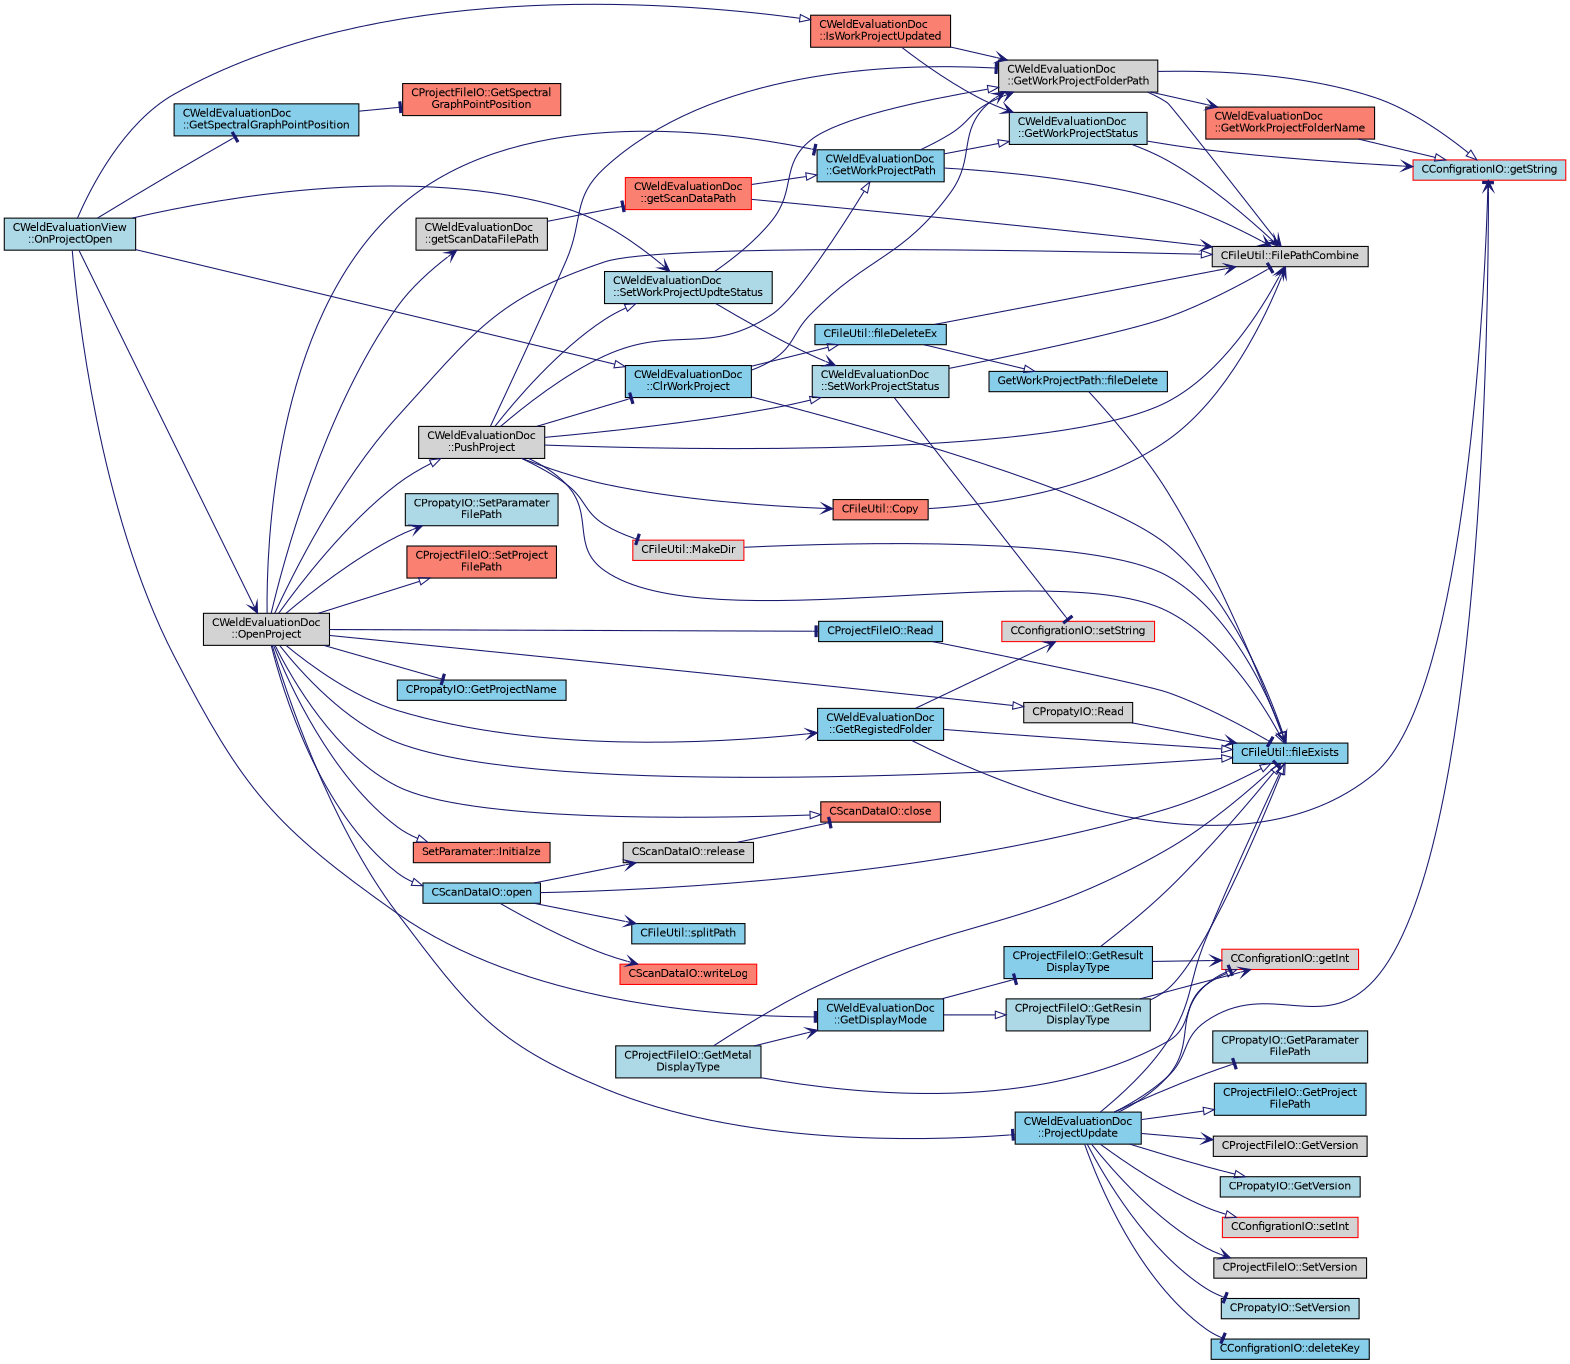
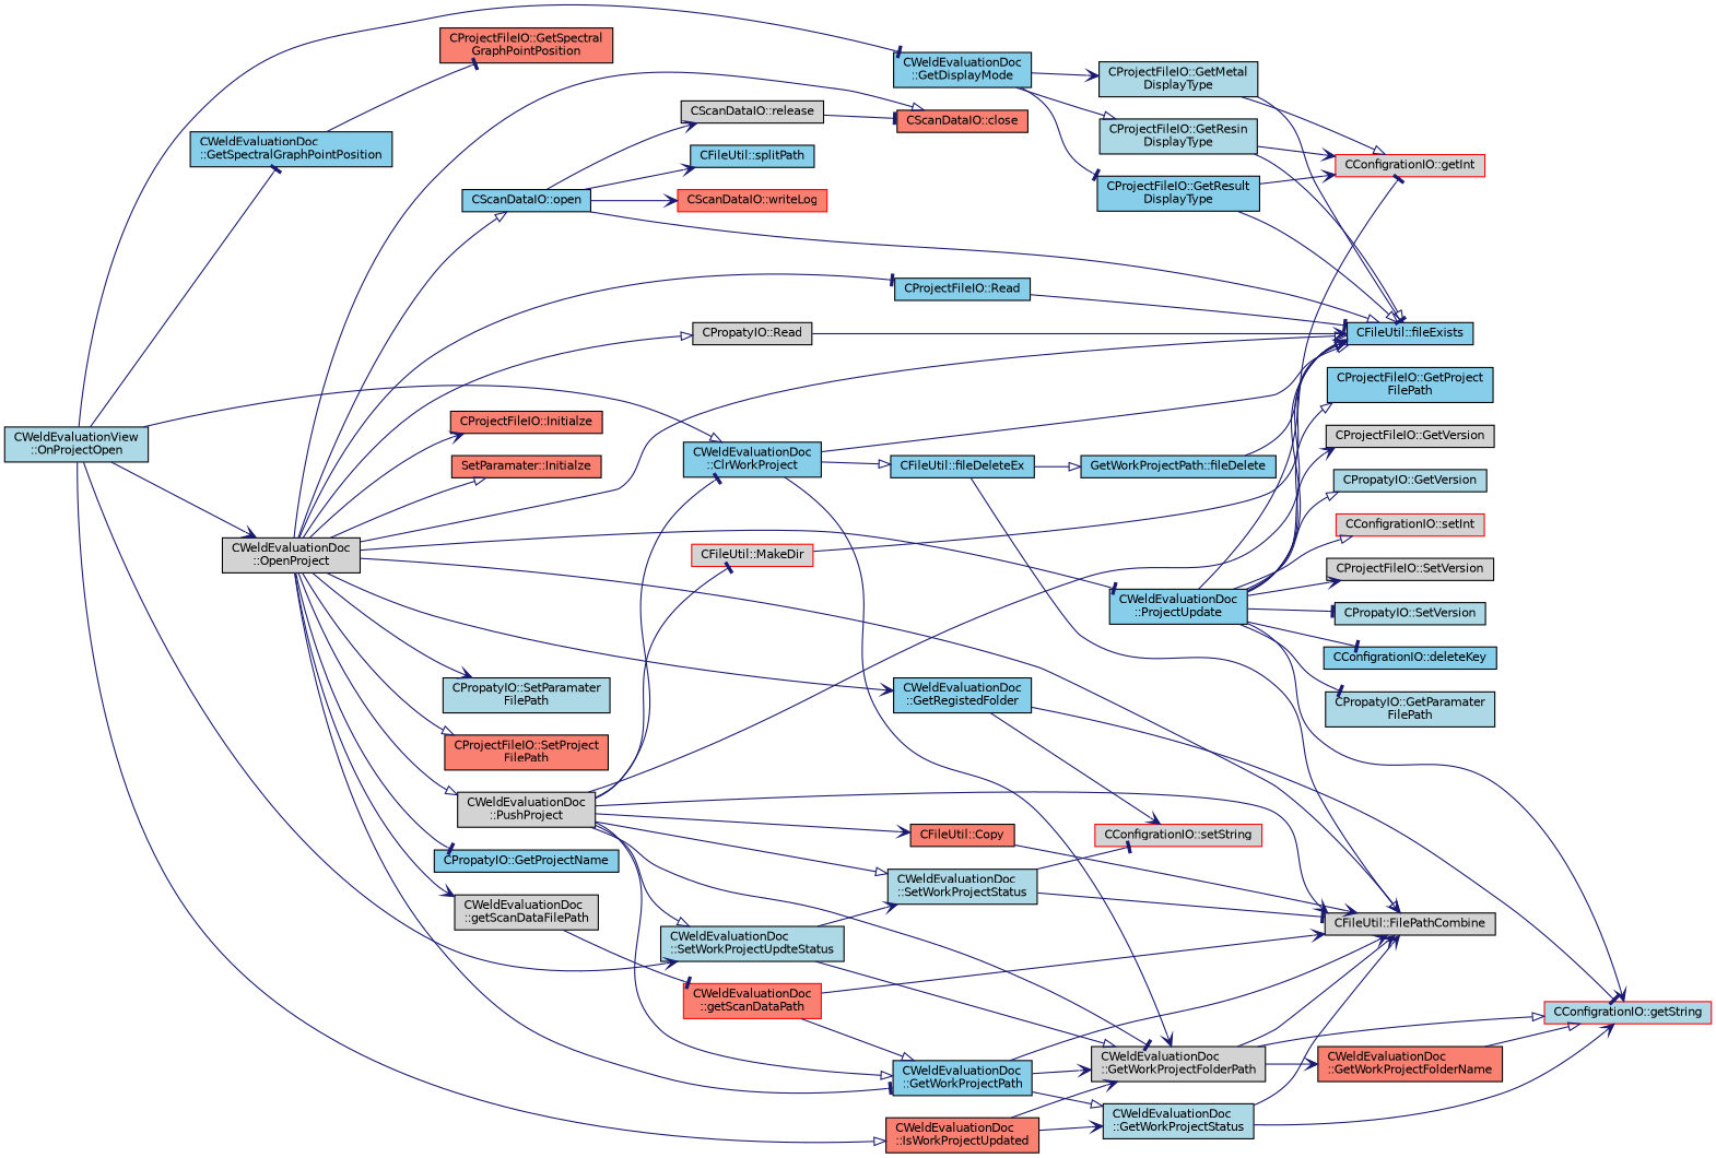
  digraph {
    rankdir=LR
    node [color=black fillcolor=skyblue fontname=Helvetica fontsize=10 shape=record style=filled]
    edge [arrowhead=onormal color=midnightblue fontname=Helvetica fontsize=10 labelfontname=Helvetica labelfontsize=10 style=solid]
    n1 [fillcolor=lightblue fontcolor=black height=0.2 label="CWeldEvaluationView\l::OnProjectOpen" width=0.4]
    n2 [height=0.2 label="CWeldEvaluationDoc\l::ClrWorkProject" width=0.4]
    n3 [height=0.2 label="CWeldEvaluationDoc\l::GetDisplayMode" width=0.4]
    n4 [height=0.2 label="CWeldEvaluationDoc\l::GetSpectralGraphPointPosition" width=0.4]
    n5 [fillcolor=salmon height=0.2 label="CWeldEvaluationDoc\l::IsWorkProjectUpdated" width=0.4]
    n6 [fillcolor=lightgrey height=0.2 label="CWeldEvaluationDoc\l::OpenProject" width=0.4]
    n7 [fillcolor=lightblue height=0.2 label="CWeldEvaluationDoc\l::SetWorkProjectUpdteStatus" width=0.4]
    n8 [height=0.2 label="CFileUtil::fileDeleteEx" width=0.4]
    n9 [height=0.2 label="CFileUtil::fileExists" width=0.4]
    n10 [fillcolor=lightgrey height=0.2 label="CWeldEvaluationDoc\l::GetWorkProjectFolderPath" width=0.4]
    n11 [fillcolor=lightblue height=0.2 label="CProjectFileIO::GetMetal\lDisplayType" width=0.4]
    n12 [fillcolor=lightblue height=0.2 label="CProjectFileIO::GetResin\lDisplayType" width=0.4]
    n13 [height=0.2 label="CProjectFileIO::GetResult\lDisplayType" width=0.4]
    n14 [fillcolor=salmon height=0.2 label="CProjectFileIO::GetSpectral\lGraphPointPosition" width=0.4]
    n15 [fillcolor=lightblue height=0.2 label="CWeldEvaluationDoc\l::GetWorkProjectStatus" width=0.4]
    n16 [fillcolor=lightgrey height=0.2 label="CFileUtil::FilePathCombine" width=0.4]
    n17 [fillcolor=salmon height=0.2 label="CScanDataIO::close" width=0.4]
    n18 [height=0.2 label="CPropatyIO::GetProjectName" width=0.4]
    n19 [height=0.2 label="CWeldEvaluationDoc\l::GetRegistedFolder" width=0.4]
    n20 [fillcolor=lightgrey height=0.2 label="CWeldEvaluationDoc\l::getScanDataFilePath" width=0.4]
    n21 [height=0.2 label="CWeldEvaluationDoc\l::GetWorkProjectPath" width=0.4]
+   n22 [fillcolor=salmon height=0.2 label="CProjectFileIO::Initialze" width=0.4]
    n23 [fillcolor=salmon height=0.2 label="SetParamater::Initialze" width=0.4]
    n24 [height=0.2 label="CScanDataIO::open" width=0.4]
    n25 [height=0.2 label="CWeldEvaluationDoc\l::ProjectUpdate" width=0.4]
    n26 [fillcolor=lightgrey height=0.2 label="CWeldEvaluationDoc\l::PushProject" width=0.4]
    n27 [height=0.2 label="CProjectFileIO::Read" width=0.4]
    n28 [fillcolor=lightgrey height=0.2 label="CPropatyIO::Read" width=0.4]
    n29 [fillcolor=lightblue height=0.2 label="CPropatyIO::SetParamater\lFilePath" width=0.4]
    n30 [fillcolor=salmon height=0.2 label="CProjectFileIO::SetProject\lFilePath" width=0.4]
    n31 [fillcolor=lightblue height=0.2 label="CWeldEvaluationDoc\l::SetWorkProjectStatus" width=0.4]
    n32 [height=0.2 label="GetWorkProjectPath::fileDelete" width=0.4]
    n33 [color=red fillcolor=lightblue height=0.2 label="CConfigrationIO::getString" width=0.4]
    n34 [fillcolor=salmon height=0.2 label="CWeldEvaluationDoc\l::GetWorkProjectFolderName" width=0.4]
    n35 [color=red fillcolor=lightgrey height=0.2 label="CConfigrationIO::getInt" width=0.4]
    n36 [color=red fillcolor=lightgrey height=0.2 label="CConfigrationIO::setString" width=0.4]
    n37 [color=red fillcolor=salmon height=0.2 label="CWeldEvaluationDoc\l::getScanDataPath" width=0.4]
    n38 [fillcolor=lightgrey height=0.2 label="CScanDataIO::release" width=0.4]
    n39 [height=0.2 label="CFileUtil::splitPath" width=0.4]
    n40 [color=red fillcolor=salmon height=0.2 label="CScanDataIO::writeLog" width=0.4]
    n41 [height=0.2 label="CConfigrationIO::deleteKey" width=0.4]
    n42 [fillcolor=lightblue height=0.2 label="CPropatyIO::GetParamater\lFilePath" width=0.4]
    n43 [height=0.2 label="CProjectFileIO::GetProject\lFilePath" width=0.4]
    n44 [fillcolor=lightgrey height=0.2 label="CProjectFileIO::GetVersion" width=0.4]
    n45 [fillcolor=lightblue height=0.2 label="CPropatyIO::GetVersion" width=0.4]
    n46 [color=red fillcolor=lightgrey height=0.2 label="CConfigrationIO::setInt" width=0.4]
    n47 [fillcolor=lightgrey height=0.2 label="CProjectFileIO::SetVersion" width=0.4]
    n48 [fillcolor=lightblue height=0.2 label="CPropatyIO::SetVersion" width=0.4]
    n49 [fillcolor=salmon height=0.2 label="CFileUtil::Copy" width=0.4]
    n50 [color=red fillcolor=lightgrey height=0.2 label="CFileUtil::MakeDir" width=0.4]
    n1 -> n2
    n1 -> n3 [arrowhead=tee]
    n1 -> n4 [arrowhead=tee]
    n1 -> n5
    n1 -> n6 [arrowhead=vee]
    n1 -> n7 [arrowhead=vee]
    n2 -> n8
    n2 -> n9
    n2 -> n10 [arrowhead=vee]
-   n11 -> n3 [arrowhead=vee]
+   n3 -> n11 [arrowhead=vee]
    n3 -> n12
    n3 -> n13 [arrowhead=tee]
    n4 -> n14 [arrowhead=tee]
    n5 -> n10 [arrowhead=vee]
    n5 -> n15 [arrowhead=vee]
    n6 -> n9
    n6 -> n16
    n6 -> n17
    n6 -> n18 [arrowhead=tee]
    n6 -> n19 [arrowhead=vee]
    n6 -> n20 [arrowhead=vee]
    n6 -> n21 [arrowhead=tee]
+   n6 -> n22 [arrowhead=vee]
    n6 -> n23
    n6 -> n24
    n6 -> n25 [arrowhead=tee]
    n6 -> n26
    n6 -> n27 [arrowhead=tee]
    n6 -> n28
    n6 -> n29 [arrowhead=vee]
    n6 -> n30
    n7 -> n10
    n7 -> n31 [arrowhead=vee]
    n8 -> n16 [arrowhead=vee]
    n8 -> n32
    n10 -> n16 [arrowhead=vee]
    n10 -> n33
    n10 -> n34 [arrowhead=vee]
    n11 -> n9 [arrowhead=tee]
    n11 -> n35
    n12 -> n9
    n12 -> n35 [arrowhead=vee]
    n13 -> n9
    n13 -> n35 [arrowhead=vee]
    n15 -> n16 [arrowhead=vee]
    n15 -> n33 [arrowhead=vee]
-   n19 -> n9
    n19 -> n33 [arrowhead=tee]
    n19 -> n36 [arrowhead=vee]
    n20 -> n37 [arrowhead=tee]
    n21 -> n10 [arrowhead=vee]
    n21 -> n15
    n21 -> n16 [arrowhead=vee]
    n24 -> n9
    n24 -> n38 [arrowhead=vee]
    n24 -> n39 [arrowhead=vee]
    n24 -> n40 [arrowhead=vee]
    n25 -> n9
    n25 -> n33 [arrowhead=vee]
    n25 -> n35 [arrowhead=tee]
    n25 -> n41 [arrowhead=tee]
    n25 -> n42 [arrowhead=tee]
    n25 -> n43
    n25 -> n44 [arrowhead=vee]
    n25 -> n45
    n25 -> n46
    n25 -> n47 [arrowhead=vee]
    n25 -> n48 [arrowhead=tee]
    n26 -> n2 [arrowhead=tee]
    n26 -> n7
    n26 -> n9
    n26 -> n10 [arrowhead=tee]
    n26 -> n16 [arrowhead=vee]
    n26 -> n21
    n26 -> n31
    n26 -> n49 [arrowhead=vee]
    n26 -> n50 [arrowhead=tee]
    n27 -> n9 [arrowhead=tee]
    n28 -> n9 [arrowhead=vee]
    n31 -> n16 [arrowhead=tee]
    n31 -> n36 [arrowhead=tee]
    n32 -> n9
    n34 -> n33
    n37 -> n16 [arrowhead=vee]
    n37 -> n21
    n38 -> n17 [arrowhead=tee]
    n49 -> n16 [arrowhead=vee]
    n50 -> n9 [arrowhead=vee]
  }
